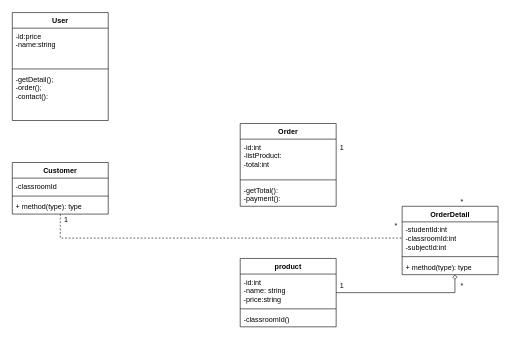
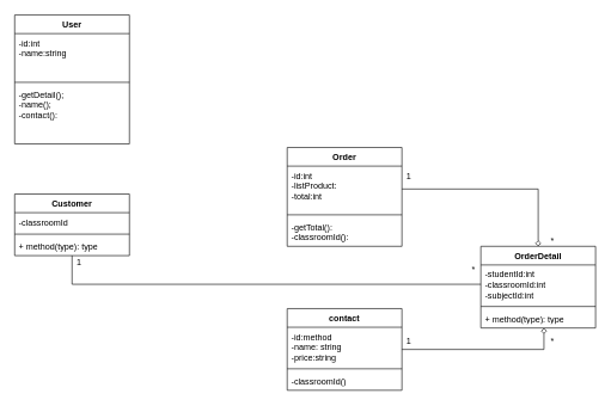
  <mxCell id="0" />
  <mxCell id="1" parent="0" />
  <mxCell id="2" value="User" style="swimlane;fontStyle=1;align=center;verticalAlign=top;childLayout=stackLayout;horizontal=1;startSize=26;horizontalStack=0;resizeParent=1;resizeParentMax=0;resizeLast=0;collapsible=1;marginBottom=0;whiteSpace=wrap;html=1;" vertex="1" parent="1"><mxGeometry x="20" y="20" width="160" height="180" as="geometry" /></mxCell>
- <mxCell id="3" value="-id:price&lt;div&gt;-name:string&lt;/div&gt;&lt;div&gt;&lt;br&gt;&lt;/div&gt;" style="text;strokeColor=none;fillColor=none;align=left;verticalAlign=top;spacingLeft=4;spacingRight=4;overflow=hidden;rotatable=0;points=[[0,0.5],[1,0.5]];portConstraint=eastwest;whiteSpace=wrap;html=1;" vertex="1" parent="2"><mxGeometry y="26" width="160" height="64" as="geometry" /></mxCell>
+ <mxCell id="3" value="-id:int&lt;div&gt;-name:string&lt;/div&gt;&lt;div&gt;&lt;br&gt;&lt;/div&gt;" style="text;strokeColor=none;fillColor=none;align=left;verticalAlign=top;spacingLeft=4;spacingRight=4;overflow=hidden;rotatable=0;points=[[0,0.5],[1,0.5]];portConstraint=eastwest;whiteSpace=wrap;html=1;" vertex="1" parent="2"><mxGeometry y="26" width="160" height="64" as="geometry" /></mxCell>
  <mxCell id="4" value="" style="line;strokeWidth=1;fillColor=none;align=left;verticalAlign=middle;spacingTop=-1;spacingLeft=3;spacingRight=3;rotatable=0;labelPosition=right;points=[];portConstraint=eastwest;strokeColor=inherit;" vertex="1" parent="2"><mxGeometry y="90" width="160" height="8" as="geometry" /></mxCell>
- <mxCell id="5" value="-getDetail();&lt;div&gt;-order();&lt;/div&gt;&lt;div&gt;-contact():&lt;/div&gt;" style="text;strokeColor=none;fillColor=none;align=left;verticalAlign=top;spacingLeft=4;spacingRight=4;overflow=hidden;rotatable=0;points=[[0,0.5],[1,0.5]];portConstraint=eastwest;whiteSpace=wrap;html=1;" vertex="1" parent="2"><mxGeometry y="98" width="160" height="82" as="geometry" /></mxCell>
- <mxCell id="6" style="edgeStyle=orthogonalEdgeStyle;rounded=0;orthogonalLoop=1;jettySize=auto;html=1;endArrow=none;endFill=0;dashed=1;" edge="1" parent="1" source="7" target="20"><mxGeometry relative="1" as="geometry" /></mxCell>
+ <mxCell id="5" value="-getDetail();&lt;div&gt;-name();&lt;/div&gt;&lt;div&gt;-contact():&lt;/div&gt;" style="text;strokeColor=none;fillColor=none;align=left;verticalAlign=top;spacingLeft=4;spacingRight=4;overflow=hidden;rotatable=0;points=[[0,0.5],[1,0.5]];portConstraint=eastwest;whiteSpace=wrap;html=1;" vertex="1" parent="2"><mxGeometry y="98" width="160" height="82" as="geometry" /></mxCell>
+ <mxCell id="6" style="edgeStyle=orthogonalEdgeStyle;rounded=0;orthogonalLoop=1;jettySize=auto;html=1;endArrow=none;endFill=0;" edge="1" parent="1" source="7" target="20"><mxGeometry relative="1" as="geometry" /></mxCell>
  <mxCell id="7" value="Customer" style="swimlane;fontStyle=1;align=center;verticalAlign=top;childLayout=stackLayout;horizontal=1;startSize=26;horizontalStack=0;resizeParent=1;resizeParentMax=0;resizeLast=0;collapsible=1;marginBottom=0;whiteSpace=wrap;html=1;" vertex="1" parent="1"><mxGeometry x="20" y="270" width="160" height="86" as="geometry" /></mxCell>
  <mxCell id="8" value="-classroomId" style="text;strokeColor=none;fillColor=none;align=left;verticalAlign=top;spacingLeft=4;spacingRight=4;overflow=hidden;rotatable=0;points=[[0,0.5],[1,0.5]];portConstraint=eastwest;whiteSpace=wrap;html=1;" vertex="1" parent="7"><mxGeometry y="26" width="160" height="26" as="geometry" /></mxCell>
  <mxCell id="9" value="" style="line;strokeWidth=1;fillColor=none;align=left;verticalAlign=middle;spacingTop=-1;spacingLeft=3;spacingRight=3;rotatable=0;labelPosition=right;points=[];portConstraint=eastwest;strokeColor=inherit;" vertex="1" parent="7"><mxGeometry y="52" width="160" height="8" as="geometry" /></mxCell>
  <mxCell id="10" value="+ method(type): type" style="text;strokeColor=none;fillColor=none;align=left;verticalAlign=top;spacingLeft=4;spacingRight=4;overflow=hidden;rotatable=0;points=[[0,0.5],[1,0.5]];portConstraint=eastwest;whiteSpace=wrap;html=1;" vertex="1" parent="7"><mxGeometry y="60" width="160" height="26" as="geometry" /></mxCell>
  <mxCell id="11" value="Order" style="swimlane;fontStyle=1;align=center;verticalAlign=top;childLayout=stackLayout;horizontal=1;startSize=26;horizontalStack=0;resizeParent=1;resizeParentMax=0;resizeLast=0;collapsible=1;marginBottom=0;whiteSpace=wrap;html=1;" vertex="1" parent="1"><mxGeometry x="400" y="205" width="160" height="138" as="geometry" /></mxCell>
  <mxCell id="12" value="-id:int&lt;div&gt;-listProduct:&lt;br&gt;-total:int&lt;/div&gt;" style="text;strokeColor=none;fillColor=none;align=left;verticalAlign=top;spacingLeft=4;spacingRight=4;overflow=hidden;rotatable=0;points=[[0,0.5],[1,0.5]];portConstraint=eastwest;whiteSpace=wrap;html=1;" vertex="1" parent="11"><mxGeometry y="26" width="160" height="64" as="geometry" /></mxCell>
  <mxCell id="13" value="" style="line;strokeWidth=1;fillColor=none;align=left;verticalAlign=middle;spacingTop=-1;spacingLeft=3;spacingRight=3;rotatable=0;labelPosition=right;points=[];portConstraint=eastwest;strokeColor=inherit;" vertex="1" parent="11"><mxGeometry y="90" width="160" height="8" as="geometry" /></mxCell>
- <mxCell id="14" value="-getTotal():&lt;div&gt;-payment():&lt;/div&gt;" style="text;strokeColor=none;fillColor=none;align=left;verticalAlign=top;spacingLeft=4;spacingRight=4;overflow=hidden;rotatable=0;points=[[0,0.5],[1,0.5]];portConstraint=eastwest;whiteSpace=wrap;html=1;" vertex="1" parent="11"><mxGeometry y="98" width="160" height="40" as="geometry" /></mxCell>
- <mxCell id="15" value="product" style="swimlane;fontStyle=1;align=center;verticalAlign=top;childLayout=stackLayout;horizontal=1;startSize=26;horizontalStack=0;resizeParent=1;resizeParentMax=0;resizeLast=0;collapsible=1;marginBottom=0;whiteSpace=wrap;html=1;" vertex="1" parent="1"><mxGeometry x="400" y="430" width="160" height="114" as="geometry" /></mxCell>
- <mxCell id="16" value="-id:int&lt;br&gt;-name: string&lt;br&gt;-price:string" style="text;strokeColor=none;fillColor=none;align=left;verticalAlign=top;spacingLeft=4;spacingRight=4;overflow=hidden;rotatable=0;points=[[0,0.5],[1,0.5]];portConstraint=eastwest;whiteSpace=wrap;html=1;" vertex="1" parent="15"><mxGeometry y="26" width="160" height="54" as="geometry" /></mxCell>
+ <mxCell id="14" value="-getTotal():&lt;div&gt;-classroomId():&lt;/div&gt;" style="text;strokeColor=none;fillColor=none;align=left;verticalAlign=top;spacingLeft=4;spacingRight=4;overflow=hidden;rotatable=0;points=[[0,0.5],[1,0.5]];portConstraint=eastwest;whiteSpace=wrap;html=1;" vertex="1" parent="11"><mxGeometry y="98" width="160" height="40" as="geometry" /></mxCell>
+ <mxCell id="15" value="contact" style="swimlane;fontStyle=1;align=center;verticalAlign=top;childLayout=stackLayout;horizontal=1;startSize=26;horizontalStack=0;resizeParent=1;resizeParentMax=0;resizeLast=0;collapsible=1;marginBottom=0;whiteSpace=wrap;html=1;" vertex="1" parent="1"><mxGeometry x="400" y="430" width="160" height="114" as="geometry" /></mxCell>
+ <mxCell id="16" value="-id:method&lt;br&gt;-name: string&lt;br&gt;-price:string" style="text;strokeColor=none;fillColor=none;align=left;verticalAlign=top;spacingLeft=4;spacingRight=4;overflow=hidden;rotatable=0;points=[[0,0.5],[1,0.5]];portConstraint=eastwest;whiteSpace=wrap;html=1;" vertex="1" parent="15"><mxGeometry y="26" width="160" height="54" as="geometry" /></mxCell>
  <mxCell id="17" value="" style="line;strokeWidth=1;fillColor=none;align=left;verticalAlign=middle;spacingTop=-1;spacingLeft=3;spacingRight=3;rotatable=0;labelPosition=right;points=[];portConstraint=eastwest;strokeColor=inherit;" vertex="1" parent="15"><mxGeometry y="80" width="160" height="8" as="geometry" /></mxCell>
  <mxCell id="18" value="-classroomId()" style="text;strokeColor=none;fillColor=none;align=left;verticalAlign=top;spacingLeft=4;spacingRight=4;overflow=hidden;rotatable=0;points=[[0,0.5],[1,0.5]];portConstraint=eastwest;whiteSpace=wrap;html=1;" vertex="1" parent="15"><mxGeometry y="88" width="160" height="26" as="geometry" /></mxCell>
  <mxCell id="19" value="OrderDetail" style="swimlane;fontStyle=1;align=center;verticalAlign=top;childLayout=stackLayout;horizontal=1;startSize=26;horizontalStack=0;resizeParent=1;resizeParentMax=0;resizeLast=0;collapsible=1;marginBottom=0;whiteSpace=wrap;html=1;" vertex="1" parent="1"><mxGeometry x="670" y="343" width="160" height="114" as="geometry" /></mxCell>
  <mxCell id="20" value="-studentId:int&lt;div&gt;-classroomId:int&lt;/div&gt;&lt;div&gt;-subjectId:int&lt;/div&gt;" style="text;strokeColor=none;fillColor=none;align=left;verticalAlign=top;spacingLeft=4;spacingRight=4;overflow=hidden;rotatable=0;points=[[0,0.5],[1,0.5]];portConstraint=eastwest;whiteSpace=wrap;html=1;" vertex="1" parent="19"><mxGeometry y="26" width="160" height="54" as="geometry" /></mxCell>
  <mxCell id="21" value="" style="line;strokeWidth=1;fillColor=none;align=left;verticalAlign=middle;spacingTop=-1;spacingLeft=3;spacingRight=3;rotatable=0;labelPosition=right;points=[];portConstraint=eastwest;strokeColor=inherit;" vertex="1" parent="19"><mxGeometry y="80" width="160" height="8" as="geometry" /></mxCell>
  <mxCell id="22" value="+ method(type): type" style="text;strokeColor=none;fillColor=none;align=left;verticalAlign=top;spacingLeft=4;spacingRight=4;overflow=hidden;rotatable=0;points=[[0,0.5],[1,0.5]];portConstraint=eastwest;whiteSpace=wrap;html=1;" vertex="1" parent="19"><mxGeometry y="88" width="160" height="26" as="geometry" /></mxCell>
+ <mxCell id="23" style="edgeStyle=orthogonalEdgeStyle;rounded=0;orthogonalLoop=1;jettySize=auto;html=1;endArrow=diamond;endFill=0;" edge="1" parent="1" source="12" target="19"><mxGeometry relative="1" as="geometry" /></mxCell>
  <mxCell id="24" style="edgeStyle=orthogonalEdgeStyle;rounded=0;orthogonalLoop=1;jettySize=auto;html=1;entryX=0.55;entryY=1;entryDx=0;entryDy=0;entryPerimeter=0;endArrow=diamond;endFill=0;" edge="1" parent="1" source="15" target="22"><mxGeometry relative="1" as="geometry" /></mxCell>
  <mxCell id="25" value="1" style="text;html=1;whiteSpace=wrap;strokeColor=none;fillColor=none;align=center;verticalAlign=middle;rounded=0;" vertex="1" parent="1"><mxGeometry x="540" y="230" width="60" height="30" as="geometry" /></mxCell>
  <mxCell id="26" value="1" style="text;html=1;whiteSpace=wrap;strokeColor=none;fillColor=none;align=center;verticalAlign=middle;rounded=0;" vertex="1" parent="1"><mxGeometry x="540" y="460" width="60" height="30" as="geometry" /></mxCell>
  <mxCell id="27" value="*" style="text;html=1;whiteSpace=wrap;strokeColor=none;fillColor=none;align=center;verticalAlign=middle;rounded=0;" vertex="1" parent="1"><mxGeometry x="740" y="320" width="60" height="30" as="geometry" /></mxCell>
  <mxCell id="28" value="*" style="text;html=1;whiteSpace=wrap;strokeColor=none;fillColor=none;align=center;verticalAlign=middle;rounded=0;" vertex="1" parent="1"><mxGeometry x="740" y="460" width="60" height="30" as="geometry" /></mxCell>
  <mxCell id="29" value="1" style="text;html=1;whiteSpace=wrap;strokeColor=none;fillColor=none;align=center;verticalAlign=middle;rounded=0;" vertex="1" parent="1"><mxGeometry x="80" y="350" width="60" height="30" as="geometry" /></mxCell>
  <mxCell id="30" value="*" style="text;html=1;whiteSpace=wrap;strokeColor=none;fillColor=none;align=center;verticalAlign=middle;rounded=0;" vertex="1" parent="1"><mxGeometry x="630" y="360" width="60" height="30" as="geometry" /></mxCell>
